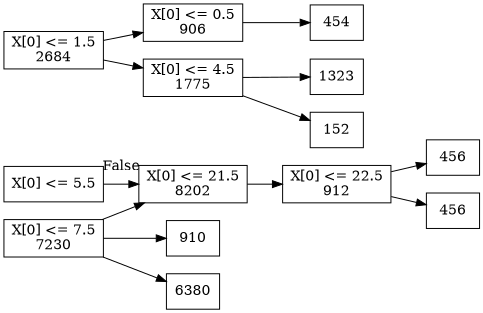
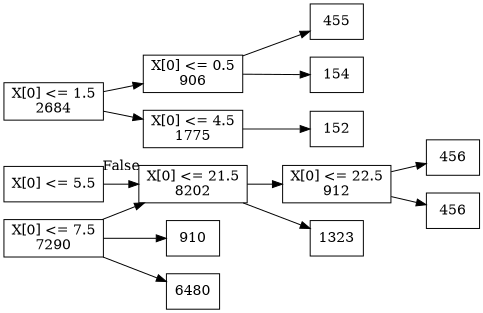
  digraph {
    rankdir=LR
    node [shape=box]
    n1 [label="X[0] <= 5.5"]
    n2 [label="X[0] <= 21.5\n8202"]
    n3 [label="X[0] <= 1.5\n2684"]
    n4 [label="X[0] <= 0.5\n906"]
    n5 [label="X[0] <= 4.5\n1775"]
    n6 [label="X[0] <= 22.5\n912"]
-   n8 [label=454]
+   n7 [label=455]
+   n8 [label=154]
    n9 [label=1323]
    n10 [label=152]
-   n11 [label="X[0] <= 7.5\n7230"]
+   n11 [label="X[0] <= 7.5\n7290"]
    n12 [label=910]
-   n13 [label=6380]
+   n13 [label=6480]
    n14 [label=456]
    n15 [label=456]
    n1 -> n2 [headlabel=False labelangle=-45 labeldistance=2.5]
    n2 -> n6
    n3 -> n4
    n3 -> n5
+   n4 -> n7
    n4 -> n8
-   n5 -> n9
+   n2 -> n9
    n5 -> n10
    n6 -> n14
    n6 -> n15
    n11 -> n2
    n11 -> n12
    n11 -> n13
  }
